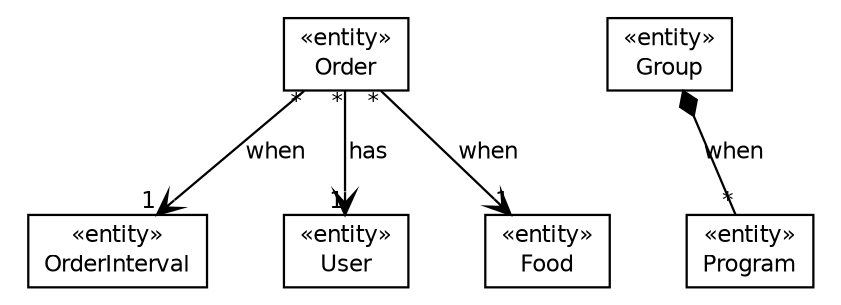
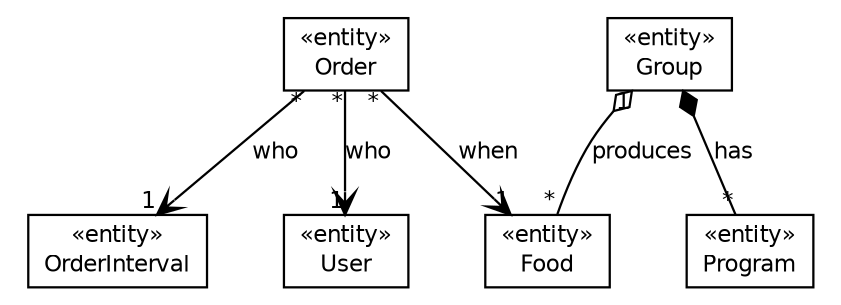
  digraph {
    nodesep=0.25
    ranksep=0.5
    node [fontcolor=black fontname=Helvetica fontsize=10.0 shape=plaintext]
    edge [arrowhead=open color=black fontcolor=black fontname=Helvetica fontsize=10.0 headlabel=1 headport=p labelfontname=Helvetica labelfontsize=10 taillabel="*" tailport=p]
    n1 [label=<<table title="hu.sch.kfc.server.domain.OrderInterval" border="0" cellborder="1" cellspacing="0" cellpadding="2" port="p" href="./OrderInterval.html"> 		<tr><td><table border="0" cellspacing="0" cellpadding="1"> <tr><td align="center" balign="center"> &#171;entity&#187; </td></tr> <tr><td align="center" balign="center"> OrderInterval </td></tr> 		</table></td></tr> 		</table>>]
    n2 [label=<<table title="hu.sch.kfc.server.domain.Order" border="0" cellborder="1" cellspacing="0" cellpadding="2" port="p" href="./Order.html"> 		<tr><td><table border="0" cellspacing="0" cellpadding="1"> <tr><td align="center" balign="center"> &#171;entity&#187; </td></tr> <tr><td align="center" balign="center"> Order </td></tr> 		</table></td></tr> 		</table>>]
    n3 [label=<<table title="hu.sch.kfc.server.domain.User" border="0" cellborder="1" cellspacing="0" cellpadding="2" port="p" href="./User.html"> 		<tr><td><table border="0" cellspacing="0" cellpadding="1"> <tr><td align="center" balign="center"> &#171;entity&#187; </td></tr> <tr><td align="center" balign="center"> User </td></tr> 		</table></td></tr> 		</table>>]
    n4 [label=<<table title="hu.sch.kfc.server.domain.Food" border="0" cellborder="1" cellspacing="0" cellpadding="2" port="p" href="./Food.html"> 		<tr><td><table border="0" cellspacing="0" cellpadding="1"> <tr><td align="center" balign="center"> &#171;entity&#187; </td></tr> <tr><td align="center" balign="center"> Food </td></tr> 		</table></td></tr> 		</table>>]
    n5 [label=<<table title="hu.sch.kfc.server.domain.Group" border="0" cellborder="1" cellspacing="0" cellpadding="2" port="p" href="./Group.html"> 		<tr><td><table border="0" cellspacing="0" cellpadding="1"> <tr><td align="center" balign="center"> &#171;entity&#187; </td></tr> <tr><td align="center" balign="center"> Group </td></tr> 		</table></td></tr> 		</table>>]
    n6 [label=<<table title="hu.sch.kfc.server.domain.Program" border="0" cellborder="1" cellspacing="0" cellpadding="2" port="p" href="./Program.html"> 		<tr><td><table border="0" cellspacing="0" cellpadding="1"> <tr><td align="center" balign="center"> &#171;entity&#187; </td></tr> <tr><td align="center" balign="center"> Program </td></tr> 		</table></td></tr> 		</table>>]
-   n2 -> n1 [label=when]
-   n2 -> n3 [label=has]
+   n2 -> n1 [label=who]
+   n2 -> n3 [label=who]
    n2 -> n4 [label=when]
-   n5 -> n6 [arrowhead=none arrowtail=diamond dir=both headlabel="*" label=when taillabel=""]
+   n5 -> n4 [arrowhead=none arrowtail=ediamond dir=both headlabel="*" label=produces taillabel=1]
+   n5 -> n6 [arrowhead=none arrowtail=diamond dir=both headlabel="*" label=has taillabel=""]
  }
